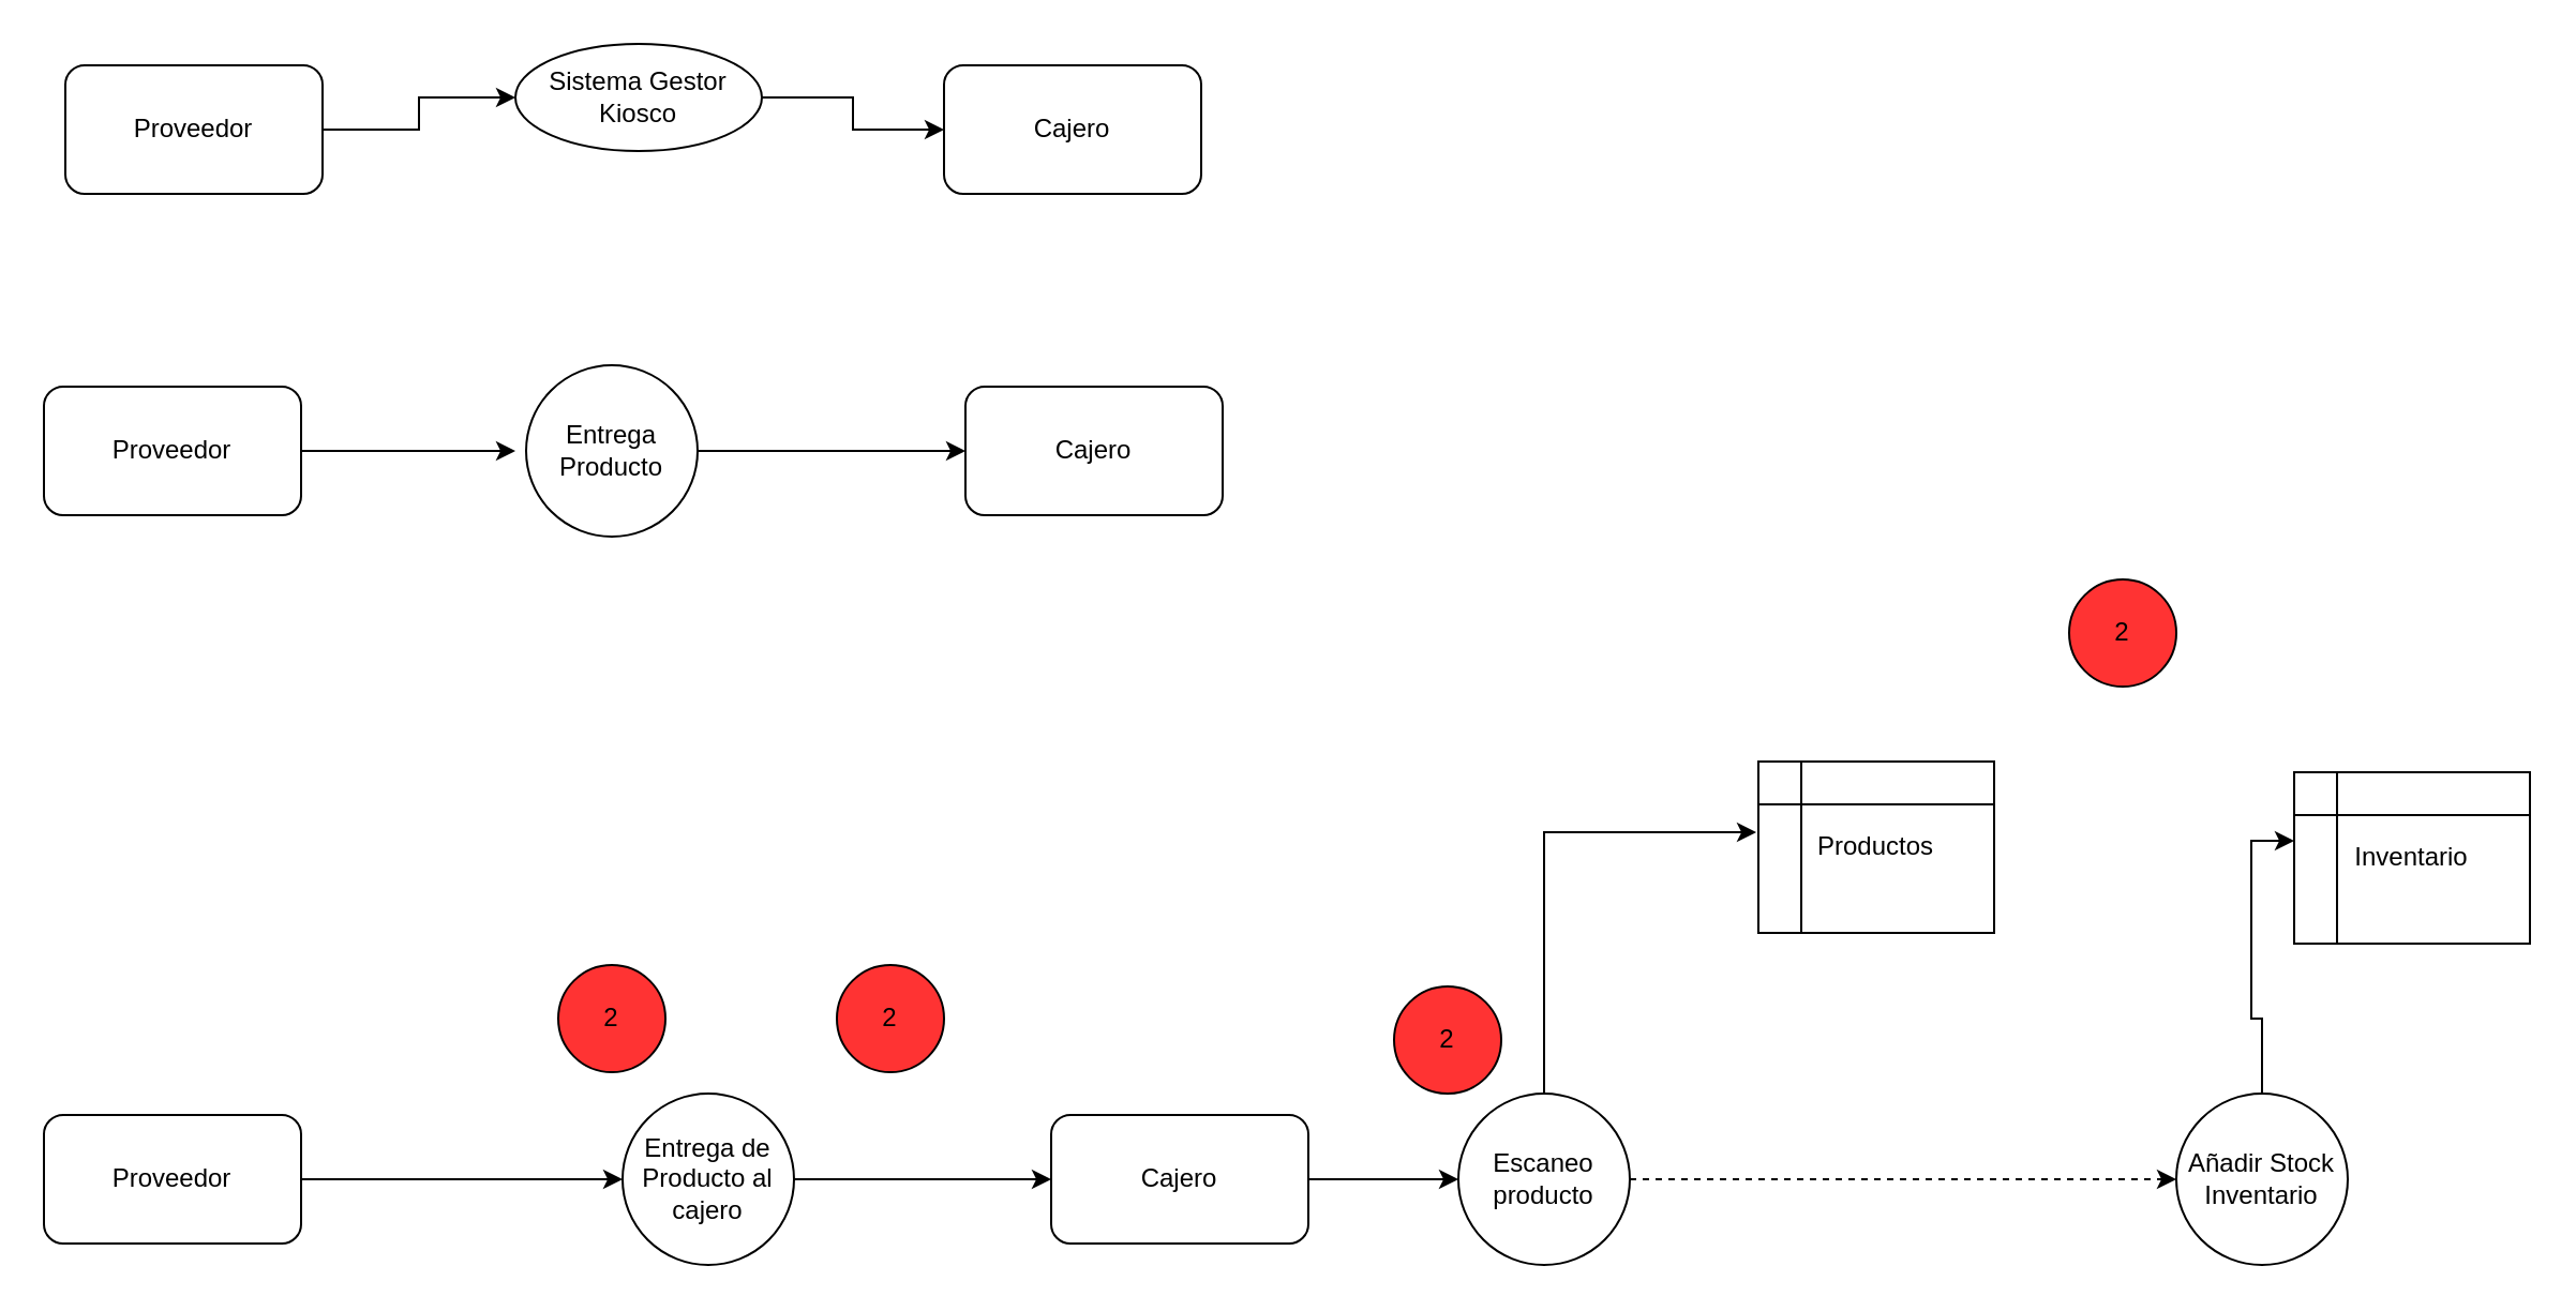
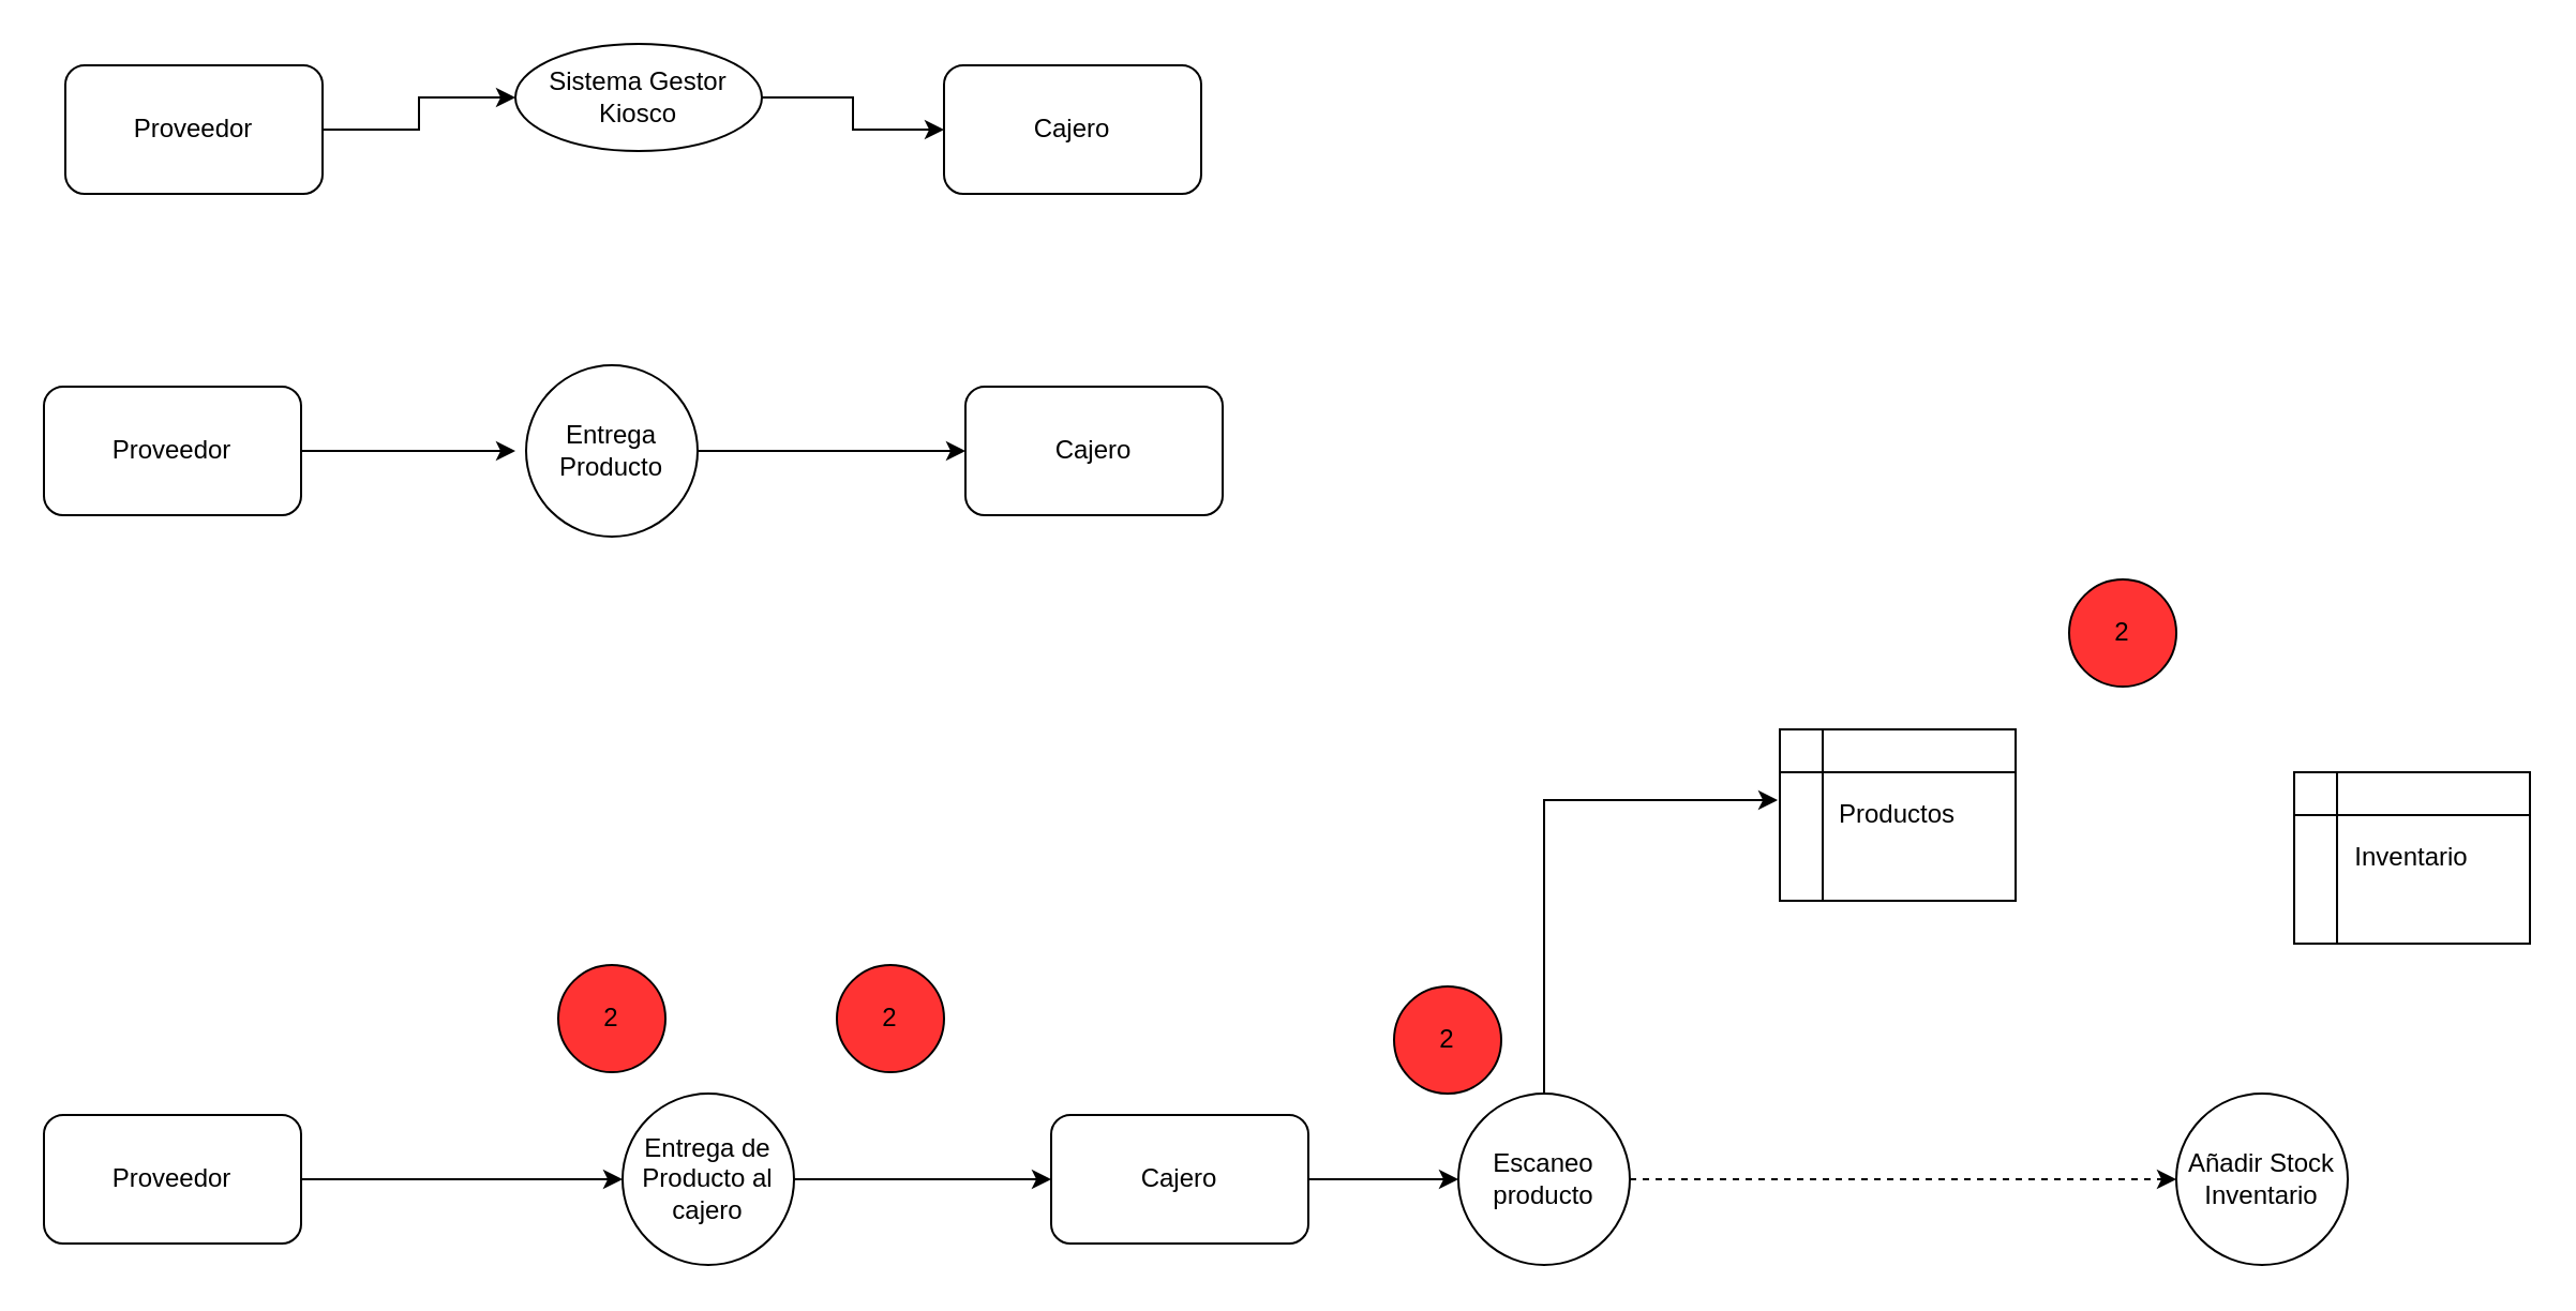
  <mxCell id="0" />
  <mxCell id="1" parent="0" />
  <mxCell id="2" value="" style="edgeStyle=orthogonalEdgeStyle;rounded=0;orthogonalLoop=1;jettySize=auto;html=1;" edge="1" parent="1" source="3" target="5"><mxGeometry relative="1" as="geometry" /></mxCell>
  <mxCell id="3" value="Proveedor" style="rounded=1;whiteSpace=wrap;html=1;" vertex="1" parent="1"><mxGeometry x="30" y="30" width="120" height="60" as="geometry" /></mxCell>
  <mxCell id="4" style="edgeStyle=orthogonalEdgeStyle;rounded=0;orthogonalLoop=1;jettySize=auto;html=1;exitX=1;exitY=0.5;exitDx=0;exitDy=0;entryX=0;entryY=0.5;entryDx=0;entryDy=0;" edge="1" parent="1" source="5" target="6"><mxGeometry relative="1" as="geometry" /></mxCell>
  <mxCell id="5" value="Sistema Gestor Kiosco" style="ellipse;whiteSpace=wrap;html=1;aspect=fixed;" vertex="1" parent="1"><mxGeometry x="240" y="20" width="115" height="50" as="geometry" /></mxCell>
  <mxCell id="6" value="Cajero" style="rounded=1;whiteSpace=wrap;html=1;" vertex="1" parent="1"><mxGeometry x="440" y="30" width="120" height="60" as="geometry" /></mxCell>
  <mxCell id="7" value="" style="edgeStyle=orthogonalEdgeStyle;rounded=0;orthogonalLoop=1;jettySize=auto;html=1;" edge="1" parent="1" source="8"><mxGeometry relative="1" as="geometry"><mxPoint x="240" y="210" as="targetPoint" /></mxGeometry></mxCell>
  <mxCell id="8" value="Proveedor" style="rounded=1;whiteSpace=wrap;html=1;" vertex="1" parent="1"><mxGeometry x="20" y="180" width="120" height="60" as="geometry" /></mxCell>
  <mxCell id="9" value="Cajero" style="rounded=1;whiteSpace=wrap;html=1;" vertex="1" parent="1"><mxGeometry x="450" y="180" width="120" height="60" as="geometry" /></mxCell>
  <mxCell id="10" style="edgeStyle=orthogonalEdgeStyle;rounded=0;orthogonalLoop=1;jettySize=auto;html=1;entryX=0;entryY=0.5;entryDx=0;entryDy=0;" edge="1" parent="1" source="11" target="9"><mxGeometry relative="1" as="geometry" /></mxCell>
  <mxCell id="11" value="Entrega Producto" style="ellipse;whiteSpace=wrap;html=1;aspect=fixed;" vertex="1" parent="1"><mxGeometry x="245" y="170" width="80" height="80" as="geometry" /></mxCell>
  <mxCell id="12" style="edgeStyle=orthogonalEdgeStyle;rounded=0;orthogonalLoop=1;jettySize=auto;html=1;entryX=0;entryY=0.5;entryDx=0;entryDy=0;" edge="1" parent="1" source="13" target="22"><mxGeometry relative="1" as="geometry" /></mxCell>
  <mxCell id="13" value="Proveedor" style="rounded=1;whiteSpace=wrap;html=1;" vertex="1" parent="1"><mxGeometry x="20" y="520" width="120" height="60" as="geometry" /></mxCell>
  <mxCell id="14" style="edgeStyle=orthogonalEdgeStyle;rounded=0;orthogonalLoop=1;jettySize=auto;html=1;exitX=1;exitY=0.5;exitDx=0;exitDy=0;entryX=0;entryY=0.5;entryDx=0;entryDy=0;" edge="1" parent="1" source="15" target="18"><mxGeometry relative="1" as="geometry" /></mxCell>
  <mxCell id="15" value="Cajero" style="rounded=1;whiteSpace=wrap;html=1;" vertex="1" parent="1"><mxGeometry x="490" y="520" width="120" height="60" as="geometry" /></mxCell>
  <mxCell id="16" style="edgeStyle=orthogonalEdgeStyle;rounded=0;orthogonalLoop=1;jettySize=auto;html=1;exitX=0.5;exitY=0;exitDx=0;exitDy=0;entryX=-0.009;entryY=0.413;entryDx=0;entryDy=0;entryPerimeter=0;" edge="1" parent="1" source="18" target="24"><mxGeometry relative="1" as="geometry" /></mxCell>
  <mxCell id="17" style="edgeStyle=orthogonalEdgeStyle;rounded=0;orthogonalLoop=1;jettySize=auto;html=1;entryX=0;entryY=0.5;entryDx=0;entryDy=0;dashed=1;" edge="1" parent="1" source="18" target="20"><mxGeometry relative="1" as="geometry" /></mxCell>
  <mxCell id="18" value="Escaneo producto" style="ellipse;whiteSpace=wrap;html=1;aspect=fixed;" vertex="1" parent="1"><mxGeometry x="680" y="510" width="80" height="80" as="geometry" /></mxCell>
- <mxCell id="19" style="edgeStyle=orthogonalEdgeStyle;rounded=0;orthogonalLoop=1;jettySize=auto;html=1;exitX=0.5;exitY=0;exitDx=0;exitDy=0;entryX=0;entryY=0.4;entryDx=0;entryDy=0;entryPerimeter=0;" edge="1" parent="1" source="20" target="23"><mxGeometry relative="1" as="geometry" /></mxCell>
  <mxCell id="20" value="Añadir Stock Inventario" style="ellipse;whiteSpace=wrap;html=1;aspect=fixed;" vertex="1" parent="1"><mxGeometry x="1015" y="510" width="80" height="80" as="geometry" /></mxCell>
  <mxCell id="21" style="edgeStyle=orthogonalEdgeStyle;rounded=0;orthogonalLoop=1;jettySize=auto;html=1;exitX=1;exitY=0.5;exitDx=0;exitDy=0;" edge="1" parent="1" source="22" target="15"><mxGeometry relative="1" as="geometry" /></mxCell>
  <mxCell id="22" value="Entrega de Producto al cajero" style="ellipse;whiteSpace=wrap;html=1;aspect=fixed;" vertex="1" parent="1"><mxGeometry x="290" y="510" width="80" height="80" as="geometry" /></mxCell>
  <mxCell id="23" value="Inventario" style="shape=internalStorage;whiteSpace=wrap;html=1;backgroundOutline=1;" vertex="1" parent="1"><mxGeometry x="1070" y="360" width="110" height="80" as="geometry" /></mxCell>
- <mxCell id="24" value="Productos" style="shape=internalStorage;whiteSpace=wrap;html=1;backgroundOutline=1;" vertex="1" parent="1"><mxGeometry x="820" y="355" width="110" height="80" as="geometry" /></mxCell>
+ <mxCell id="24" value="Productos" style="shape=internalStorage;whiteSpace=wrap;html=1;backgroundOutline=1;" vertex="1" parent="1"><mxGeometry x="830" y="340" width="110" height="80" as="geometry" /></mxCell>
  <mxCell id="25" value="2" style="ellipse;whiteSpace=wrap;html=1;aspect=fixed;fillColor=#FF3333;" vertex="1" parent="1"><mxGeometry x="260" y="450" width="50" height="50" as="geometry" /></mxCell>
  <mxCell id="26" value="2" style="ellipse;whiteSpace=wrap;html=1;aspect=fixed;fillColor=#FF3333;" vertex="1" parent="1"><mxGeometry x="390" y="450" width="50" height="50" as="geometry" /></mxCell>
  <mxCell id="27" value="2" style="ellipse;whiteSpace=wrap;html=1;aspect=fixed;fillColor=#FF3333;" vertex="1" parent="1"><mxGeometry x="650" y="460" width="50" height="50" as="geometry" /></mxCell>
  <mxCell id="28" value="2" style="ellipse;whiteSpace=wrap;html=1;aspect=fixed;fillColor=#FF3333;" vertex="1" parent="1"><mxGeometry x="965" y="270" width="50" height="50" as="geometry" /></mxCell>
